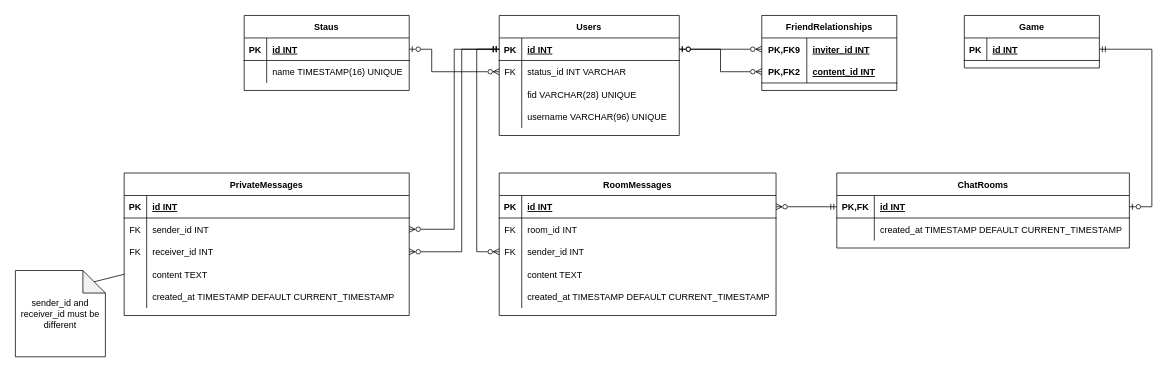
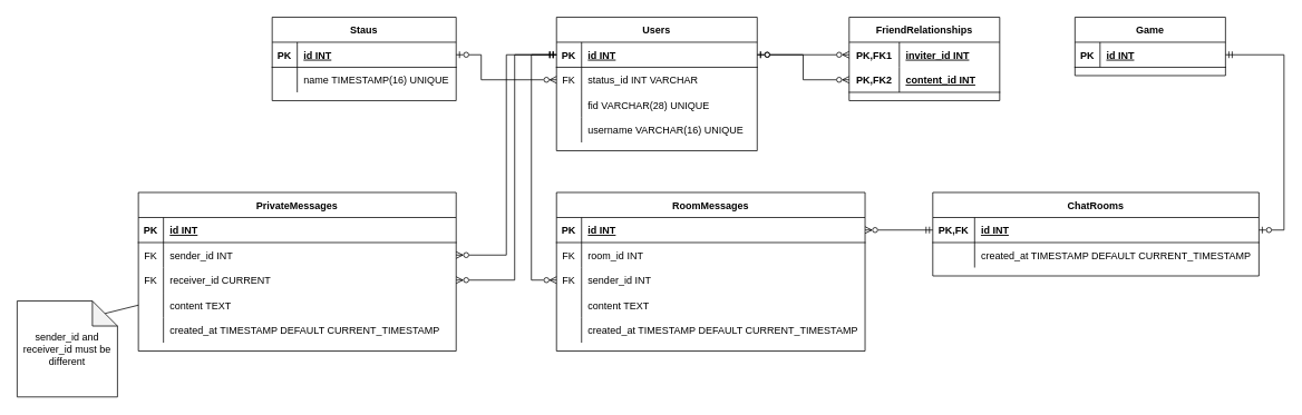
  <mxCell id="0" />
  <mxCell id="1" parent="0" />
  <mxCell id="2" value="Staus" style="shape=table;startSize=30;container=1;collapsible=1;childLayout=tableLayout;fixedRows=1;rowLines=0;fontStyle=1;align=center;resizeLast=1;" parent="1" vertex="1"><mxGeometry x="325" y="20" width="220" height="100" as="geometry" /></mxCell>
  <mxCell id="3" value="" style="shape=tableRow;horizontal=0;startSize=0;swimlaneHead=0;swimlaneBody=0;fillColor=none;collapsible=0;dropTarget=0;points=[[0,0.5],[1,0.5]];portConstraint=eastwest;top=0;left=0;right=0;bottom=1;" parent="2" vertex="1"><mxGeometry y="30" width="220" height="30" as="geometry" /></mxCell>
  <mxCell id="4" value="PK" style="shape=partialRectangle;connectable=0;fillColor=none;top=0;left=0;bottom=0;right=0;fontStyle=1;overflow=hidden;" parent="3" vertex="1"><mxGeometry width="30" height="30" as="geometry"><mxRectangle width="30" height="30" as="alternateBounds" /></mxGeometry></mxCell>
  <mxCell id="5" value="id INT" style="shape=partialRectangle;connectable=0;fillColor=none;top=0;left=0;bottom=0;right=0;align=left;spacingLeft=6;fontStyle=5;overflow=hidden;" parent="3" vertex="1"><mxGeometry x="30" width="190" height="30" as="geometry"><mxRectangle width="190" height="30" as="alternateBounds" /></mxGeometry></mxCell>
  <mxCell id="6" value="" style="shape=tableRow;horizontal=0;startSize=0;swimlaneHead=0;swimlaneBody=0;fillColor=none;collapsible=0;dropTarget=0;points=[[0,0.5],[1,0.5]];portConstraint=eastwest;top=0;left=0;right=0;bottom=0;" parent="2" vertex="1"><mxGeometry y="60" width="220" height="30" as="geometry" /></mxCell>
  <mxCell id="7" value="" style="shape=partialRectangle;connectable=0;fillColor=none;top=0;left=0;bottom=0;right=0;editable=1;overflow=hidden;" parent="6" vertex="1"><mxGeometry width="30" height="30" as="geometry"><mxRectangle width="30" height="30" as="alternateBounds" /></mxGeometry></mxCell>
  <mxCell id="8" value="name TIMESTAMP(16) UNIQUE" style="shape=partialRectangle;connectable=0;fillColor=none;top=0;left=0;bottom=0;right=0;align=left;spacingLeft=6;overflow=hidden;" parent="6" vertex="1"><mxGeometry x="30" width="190" height="30" as="geometry"><mxRectangle width="190" height="30" as="alternateBounds" /></mxGeometry></mxCell>
  <mxCell id="9" value="Users" style="shape=table;startSize=30;container=1;collapsible=1;childLayout=tableLayout;fixedRows=1;rowLines=0;fontStyle=1;align=center;resizeLast=1;" parent="1" vertex="1"><mxGeometry x="665" y="20" width="240" height="160" as="geometry" /></mxCell>
  <mxCell id="10" value="" style="shape=tableRow;horizontal=0;startSize=0;swimlaneHead=0;swimlaneBody=0;fillColor=none;collapsible=0;dropTarget=0;points=[[0,0.5],[1,0.5]];portConstraint=eastwest;top=0;left=0;right=0;bottom=1;" parent="9" vertex="1"><mxGeometry y="30" width="240" height="30" as="geometry" /></mxCell>
  <mxCell id="11" value="PK" style="shape=partialRectangle;connectable=0;fillColor=none;top=0;left=0;bottom=0;right=0;fontStyle=1;overflow=hidden;" parent="10" vertex="1"><mxGeometry width="30" height="30" as="geometry"><mxRectangle width="30" height="30" as="alternateBounds" /></mxGeometry></mxCell>
  <mxCell id="12" value="id INT" style="shape=partialRectangle;connectable=0;fillColor=none;top=0;left=0;bottom=0;right=0;align=left;spacingLeft=6;fontStyle=5;overflow=hidden;" parent="10" vertex="1"><mxGeometry x="30" width="210" height="30" as="geometry"><mxRectangle width="210" height="30" as="alternateBounds" /></mxGeometry></mxCell>
  <mxCell id="13" value="" style="shape=tableRow;horizontal=0;startSize=0;swimlaneHead=0;swimlaneBody=0;fillColor=none;collapsible=0;dropTarget=0;points=[[0,0.5],[1,0.5]];portConstraint=eastwest;top=0;left=0;right=0;bottom=0;" parent="9" vertex="1"><mxGeometry y="60" width="240" height="30" as="geometry" /></mxCell>
  <mxCell id="14" value="FK" style="shape=partialRectangle;connectable=0;fillColor=none;top=0;left=0;bottom=0;right=0;editable=1;overflow=hidden;" parent="13" vertex="1"><mxGeometry width="30" height="30" as="geometry"><mxRectangle width="30" height="30" as="alternateBounds" /></mxGeometry></mxCell>
  <mxCell id="15" value="status_id INT VARCHAR" style="shape=partialRectangle;connectable=0;fillColor=none;top=0;left=0;bottom=0;right=0;align=left;spacingLeft=6;overflow=hidden;" parent="13" vertex="1"><mxGeometry x="30" width="210" height="30" as="geometry"><mxRectangle width="210" height="30" as="alternateBounds" /></mxGeometry></mxCell>
  <mxCell id="16" value="" style="shape=tableRow;horizontal=0;startSize=0;swimlaneHead=0;swimlaneBody=0;fillColor=none;collapsible=0;dropTarget=0;points=[[0,0.5],[1,0.5]];portConstraint=eastwest;top=0;left=0;right=0;bottom=0;" parent="9" vertex="1"><mxGeometry y="90" width="240" height="30" as="geometry" /></mxCell>
  <mxCell id="17" value="" style="shape=partialRectangle;connectable=0;fillColor=none;top=0;left=0;bottom=0;right=0;editable=1;overflow=hidden;" parent="16" vertex="1"><mxGeometry width="30" height="30" as="geometry"><mxRectangle width="30" height="30" as="alternateBounds" /></mxGeometry></mxCell>
  <mxCell id="18" value="fid VARCHAR(28) UNIQUE" style="shape=partialRectangle;connectable=0;fillColor=none;top=0;left=0;bottom=0;right=0;align=left;spacingLeft=6;overflow=hidden;" parent="16" vertex="1"><mxGeometry x="30" width="210" height="30" as="geometry"><mxRectangle width="210" height="30" as="alternateBounds" /></mxGeometry></mxCell>
  <mxCell id="19" value="" style="shape=tableRow;horizontal=0;startSize=0;swimlaneHead=0;swimlaneBody=0;fillColor=none;collapsible=0;dropTarget=0;points=[[0,0.5],[1,0.5]];portConstraint=eastwest;top=0;left=0;right=0;bottom=0;" parent="9" vertex="1"><mxGeometry y="120" width="240" height="30" as="geometry" /></mxCell>
  <mxCell id="20" value="" style="shape=partialRectangle;connectable=0;fillColor=none;top=0;left=0;bottom=0;right=0;editable=1;overflow=hidden;" parent="19" vertex="1"><mxGeometry width="30" height="30" as="geometry"><mxRectangle width="30" height="30" as="alternateBounds" /></mxGeometry></mxCell>
- <mxCell id="21" value="username VARCHAR(96) UNIQUE    " style="shape=partialRectangle;connectable=0;fillColor=none;top=0;left=0;bottom=0;right=0;align=left;spacingLeft=6;overflow=hidden;" parent="19" vertex="1"><mxGeometry x="30" width="210" height="30" as="geometry"><mxRectangle width="210" height="30" as="alternateBounds" /></mxGeometry></mxCell>
+ <mxCell id="21" value="username VARCHAR(16) UNIQUE    " style="shape=partialRectangle;connectable=0;fillColor=none;top=0;left=0;bottom=0;right=0;align=left;spacingLeft=6;overflow=hidden;" parent="19" vertex="1"><mxGeometry x="30" width="210" height="30" as="geometry"><mxRectangle width="210" height="30" as="alternateBounds" /></mxGeometry></mxCell>
  <mxCell id="22" value="PrivateMessages" style="shape=table;startSize=30;container=1;collapsible=1;childLayout=tableLayout;fixedRows=1;rowLines=0;fontStyle=1;align=center;resizeLast=1;" parent="1" vertex="1"><mxGeometry x="165" y="230" width="380" height="190" as="geometry" /></mxCell>
  <mxCell id="23" value="" style="shape=tableRow;horizontal=0;startSize=0;swimlaneHead=0;swimlaneBody=0;fillColor=none;collapsible=0;dropTarget=0;points=[[0,0.5],[1,0.5]];portConstraint=eastwest;top=0;left=0;right=0;bottom=1;" parent="22" vertex="1"><mxGeometry y="30" width="380" height="30" as="geometry" /></mxCell>
  <mxCell id="24" value="PK" style="shape=partialRectangle;connectable=0;fillColor=none;top=0;left=0;bottom=0;right=0;fontStyle=1;overflow=hidden;" parent="23" vertex="1"><mxGeometry width="30" height="30" as="geometry"><mxRectangle width="30" height="30" as="alternateBounds" /></mxGeometry></mxCell>
  <mxCell id="25" value="id INT" style="shape=partialRectangle;connectable=0;fillColor=none;top=0;left=0;bottom=0;right=0;align=left;spacingLeft=6;fontStyle=5;overflow=hidden;" parent="23" vertex="1"><mxGeometry x="30" width="350" height="30" as="geometry"><mxRectangle width="350" height="30" as="alternateBounds" /></mxGeometry></mxCell>
  <mxCell id="26" value="" style="shape=tableRow;horizontal=0;startSize=0;swimlaneHead=0;swimlaneBody=0;fillColor=none;collapsible=0;dropTarget=0;points=[[0,0.5],[1,0.5]];portConstraint=eastwest;top=0;left=0;right=0;bottom=0;" parent="22" vertex="1"><mxGeometry y="60" width="380" height="30" as="geometry" /></mxCell>
  <mxCell id="27" value="FK" style="shape=partialRectangle;connectable=0;fillColor=none;top=0;left=0;bottom=0;right=0;editable=1;overflow=hidden;" parent="26" vertex="1"><mxGeometry width="30" height="30" as="geometry"><mxRectangle width="30" height="30" as="alternateBounds" /></mxGeometry></mxCell>
  <mxCell id="28" value="sender_id INT" style="shape=partialRectangle;connectable=0;fillColor=none;top=0;left=0;bottom=0;right=0;align=left;spacingLeft=6;overflow=hidden;" parent="26" vertex="1"><mxGeometry x="30" width="350" height="30" as="geometry"><mxRectangle width="350" height="30" as="alternateBounds" /></mxGeometry></mxCell>
  <mxCell id="29" value="" style="shape=tableRow;horizontal=0;startSize=0;swimlaneHead=0;swimlaneBody=0;fillColor=none;collapsible=0;dropTarget=0;points=[[0,0.5],[1,0.5]];portConstraint=eastwest;top=0;left=0;right=0;bottom=0;" parent="22" vertex="1"><mxGeometry y="90" width="380" height="30" as="geometry" /></mxCell>
  <mxCell id="30" value="FK" style="shape=partialRectangle;connectable=0;fillColor=none;top=0;left=0;bottom=0;right=0;editable=1;overflow=hidden;" parent="29" vertex="1"><mxGeometry width="30" height="30" as="geometry"><mxRectangle width="30" height="30" as="alternateBounds" /></mxGeometry></mxCell>
- <mxCell id="31" value="receiver_id INT" style="shape=partialRectangle;connectable=0;fillColor=none;top=0;left=0;bottom=0;right=0;align=left;spacingLeft=6;overflow=hidden;" parent="29" vertex="1"><mxGeometry x="30" width="350" height="30" as="geometry"><mxRectangle width="350" height="30" as="alternateBounds" /></mxGeometry></mxCell>
+ <mxCell id="31" value="receiver_id CURRENT" style="shape=partialRectangle;connectable=0;fillColor=none;top=0;left=0;bottom=0;right=0;align=left;spacingLeft=6;overflow=hidden;" parent="29" vertex="1"><mxGeometry x="30" width="350" height="30" as="geometry"><mxRectangle width="350" height="30" as="alternateBounds" /></mxGeometry></mxCell>
  <mxCell id="32" value="" style="shape=tableRow;horizontal=0;startSize=0;swimlaneHead=0;swimlaneBody=0;fillColor=none;collapsible=0;dropTarget=0;points=[[0,0.5],[1,0.5]];portConstraint=eastwest;top=0;left=0;right=0;bottom=0;" parent="22" vertex="1"><mxGeometry y="120" width="380" height="30" as="geometry" /></mxCell>
  <mxCell id="33" value="" style="shape=partialRectangle;connectable=0;fillColor=none;top=0;left=0;bottom=0;right=0;editable=1;overflow=hidden;" parent="32" vertex="1"><mxGeometry width="30" height="30" as="geometry"><mxRectangle width="30" height="30" as="alternateBounds" /></mxGeometry></mxCell>
  <mxCell id="34" value="content TEXT    " style="shape=partialRectangle;connectable=0;fillColor=none;top=0;left=0;bottom=0;right=0;align=left;spacingLeft=6;overflow=hidden;" parent="32" vertex="1"><mxGeometry x="30" width="350" height="30" as="geometry"><mxRectangle width="350" height="30" as="alternateBounds" /></mxGeometry></mxCell>
  <mxCell id="35" value="" style="shape=tableRow;horizontal=0;startSize=0;swimlaneHead=0;swimlaneBody=0;fillColor=none;collapsible=0;dropTarget=0;points=[[0,0.5],[1,0.5]];portConstraint=eastwest;top=0;left=0;right=0;bottom=0;" parent="22" vertex="1"><mxGeometry y="150" width="380" height="30" as="geometry" /></mxCell>
  <mxCell id="36" value="" style="shape=partialRectangle;connectable=0;fillColor=none;top=0;left=0;bottom=0;right=0;editable=1;overflow=hidden;" parent="35" vertex="1"><mxGeometry width="30" height="30" as="geometry"><mxRectangle width="30" height="30" as="alternateBounds" /></mxGeometry></mxCell>
  <mxCell id="37" value="created_at TIMESTAMP DEFAULT CURRENT_TIMESTAMP" style="shape=partialRectangle;connectable=0;fillColor=none;top=0;left=0;bottom=0;right=0;align=left;spacingLeft=6;overflow=hidden;" parent="35" vertex="1"><mxGeometry x="30" width="350" height="30" as="geometry"><mxRectangle width="350" height="30" as="alternateBounds" /></mxGeometry></mxCell>
  <mxCell id="38" value="ChatRooms" style="shape=table;startSize=30;container=1;collapsible=1;childLayout=tableLayout;fixedRows=1;rowLines=0;fontStyle=1;align=center;resizeLast=1;" parent="1" vertex="1"><mxGeometry x="1115" y="230" width="390" height="100" as="geometry" /></mxCell>
  <mxCell id="39" value="" style="shape=tableRow;horizontal=0;startSize=0;swimlaneHead=0;swimlaneBody=0;fillColor=none;collapsible=0;dropTarget=0;points=[[0,0.5],[1,0.5]];portConstraint=eastwest;top=0;left=0;right=0;bottom=1;" parent="38" vertex="1"><mxGeometry y="30" width="390" height="30" as="geometry" /></mxCell>
  <mxCell id="40" value="PK,FK" style="shape=partialRectangle;connectable=0;fillColor=none;top=0;left=0;bottom=0;right=0;fontStyle=1;overflow=hidden;" parent="39" vertex="1"><mxGeometry width="50" height="30" as="geometry"><mxRectangle width="50" height="30" as="alternateBounds" /></mxGeometry></mxCell>
  <mxCell id="41" value="id INT" style="shape=partialRectangle;connectable=0;fillColor=none;top=0;left=0;bottom=0;right=0;align=left;spacingLeft=6;fontStyle=5;overflow=hidden;" parent="39" vertex="1"><mxGeometry x="50" width="340" height="30" as="geometry"><mxRectangle width="340" height="30" as="alternateBounds" /></mxGeometry></mxCell>
  <mxCell id="42" value="" style="shape=tableRow;horizontal=0;startSize=0;swimlaneHead=0;swimlaneBody=0;fillColor=none;collapsible=0;dropTarget=0;points=[[0,0.5],[1,0.5]];portConstraint=eastwest;top=0;left=0;right=0;bottom=0;" parent="38" vertex="1"><mxGeometry y="60" width="390" height="30" as="geometry" /></mxCell>
  <mxCell id="43" value="" style="shape=partialRectangle;connectable=0;fillColor=none;top=0;left=0;bottom=0;right=0;editable=1;overflow=hidden;" parent="42" vertex="1"><mxGeometry width="50" height="30" as="geometry"><mxRectangle width="50" height="30" as="alternateBounds" /></mxGeometry></mxCell>
  <mxCell id="44" value="created_at TIMESTAMP DEFAULT CURRENT_TIMESTAMP" style="shape=partialRectangle;connectable=0;fillColor=none;top=0;left=0;bottom=0;right=0;align=left;spacingLeft=6;overflow=hidden;" parent="42" vertex="1"><mxGeometry x="50" width="340" height="30" as="geometry"><mxRectangle width="340" height="30" as="alternateBounds" /></mxGeometry></mxCell>
  <mxCell id="45" value="Game" style="shape=table;startSize=30;container=1;collapsible=1;childLayout=tableLayout;fixedRows=1;rowLines=0;fontStyle=1;align=center;resizeLast=1;" parent="1" vertex="1"><mxGeometry x="1285" y="20" width="180" height="70" as="geometry" /></mxCell>
  <mxCell id="46" value="" style="shape=tableRow;horizontal=0;startSize=0;swimlaneHead=0;swimlaneBody=0;fillColor=none;collapsible=0;dropTarget=0;points=[[0,0.5],[1,0.5]];portConstraint=eastwest;top=0;left=0;right=0;bottom=1;" parent="45" vertex="1"><mxGeometry y="30" width="180" height="30" as="geometry" /></mxCell>
  <mxCell id="47" value="PK" style="shape=partialRectangle;connectable=0;fillColor=none;top=0;left=0;bottom=0;right=0;fontStyle=1;overflow=hidden;" parent="46" vertex="1"><mxGeometry width="30" height="30" as="geometry"><mxRectangle width="30" height="30" as="alternateBounds" /></mxGeometry></mxCell>
  <mxCell id="48" value="id INT" style="shape=partialRectangle;connectable=0;fillColor=none;top=0;left=0;bottom=0;right=0;align=left;spacingLeft=6;fontStyle=5;overflow=hidden;" parent="46" vertex="1"><mxGeometry x="30" width="150" height="30" as="geometry"><mxRectangle width="150" height="30" as="alternateBounds" /></mxGeometry></mxCell>
  <mxCell id="49" value="RoomMessages" style="shape=table;startSize=30;container=1;collapsible=1;childLayout=tableLayout;fixedRows=1;rowLines=0;fontStyle=1;align=center;resizeLast=1;" parent="1" vertex="1"><mxGeometry x="665" y="230" width="369" height="190" as="geometry" /></mxCell>
  <mxCell id="50" value="" style="shape=tableRow;horizontal=0;startSize=0;swimlaneHead=0;swimlaneBody=0;fillColor=none;collapsible=0;dropTarget=0;points=[[0,0.5],[1,0.5]];portConstraint=eastwest;top=0;left=0;right=0;bottom=1;" parent="49" vertex="1"><mxGeometry y="30" width="369" height="30" as="geometry" /></mxCell>
  <mxCell id="51" value="PK" style="shape=partialRectangle;connectable=0;fillColor=none;top=0;left=0;bottom=0;right=0;fontStyle=1;overflow=hidden;" parent="50" vertex="1"><mxGeometry width="30" height="30" as="geometry"><mxRectangle width="30" height="30" as="alternateBounds" /></mxGeometry></mxCell>
  <mxCell id="52" value="id INT" style="shape=partialRectangle;connectable=0;fillColor=none;top=0;left=0;bottom=0;right=0;align=left;spacingLeft=6;fontStyle=5;overflow=hidden;" parent="50" vertex="1"><mxGeometry x="30" width="339" height="30" as="geometry"><mxRectangle width="339" height="30" as="alternateBounds" /></mxGeometry></mxCell>
  <mxCell id="53" value="" style="shape=tableRow;horizontal=0;startSize=0;swimlaneHead=0;swimlaneBody=0;fillColor=none;collapsible=0;dropTarget=0;points=[[0,0.5],[1,0.5]];portConstraint=eastwest;top=0;left=0;right=0;bottom=0;" parent="49" vertex="1"><mxGeometry y="60" width="369" height="30" as="geometry" /></mxCell>
  <mxCell id="54" value="FK" style="shape=partialRectangle;connectable=0;fillColor=none;top=0;left=0;bottom=0;right=0;editable=1;overflow=hidden;" parent="53" vertex="1"><mxGeometry width="30" height="30" as="geometry"><mxRectangle width="30" height="30" as="alternateBounds" /></mxGeometry></mxCell>
  <mxCell id="55" value="room_id INT" style="shape=partialRectangle;connectable=0;fillColor=none;top=0;left=0;bottom=0;right=0;align=left;spacingLeft=6;overflow=hidden;" parent="53" vertex="1"><mxGeometry x="30" width="339" height="30" as="geometry"><mxRectangle width="339" height="30" as="alternateBounds" /></mxGeometry></mxCell>
  <mxCell id="56" value="" style="shape=tableRow;horizontal=0;startSize=0;swimlaneHead=0;swimlaneBody=0;fillColor=none;collapsible=0;dropTarget=0;points=[[0,0.5],[1,0.5]];portConstraint=eastwest;top=0;left=0;right=0;bottom=0;" parent="49" vertex="1"><mxGeometry y="90" width="369" height="30" as="geometry" /></mxCell>
  <mxCell id="57" value="FK" style="shape=partialRectangle;connectable=0;fillColor=none;top=0;left=0;bottom=0;right=0;editable=1;overflow=hidden;" parent="56" vertex="1"><mxGeometry width="30" height="30" as="geometry"><mxRectangle width="30" height="30" as="alternateBounds" /></mxGeometry></mxCell>
  <mxCell id="58" value="sender_id INT" style="shape=partialRectangle;connectable=0;fillColor=none;top=0;left=0;bottom=0;right=0;align=left;spacingLeft=6;overflow=hidden;" parent="56" vertex="1"><mxGeometry x="30" width="339" height="30" as="geometry"><mxRectangle width="339" height="30" as="alternateBounds" /></mxGeometry></mxCell>
  <mxCell id="59" value="" style="shape=tableRow;horizontal=0;startSize=0;swimlaneHead=0;swimlaneBody=0;fillColor=none;collapsible=0;dropTarget=0;points=[[0,0.5],[1,0.5]];portConstraint=eastwest;top=0;left=0;right=0;bottom=0;" parent="49" vertex="1"><mxGeometry y="120" width="369" height="30" as="geometry" /></mxCell>
  <mxCell id="60" value="" style="shape=partialRectangle;connectable=0;fillColor=none;top=0;left=0;bottom=0;right=0;editable=1;overflow=hidden;" parent="59" vertex="1"><mxGeometry width="30" height="30" as="geometry"><mxRectangle width="30" height="30" as="alternateBounds" /></mxGeometry></mxCell>
  <mxCell id="61" value="content TEXT" style="shape=partialRectangle;connectable=0;fillColor=none;top=0;left=0;bottom=0;right=0;align=left;spacingLeft=6;overflow=hidden;" parent="59" vertex="1"><mxGeometry x="30" width="339" height="30" as="geometry"><mxRectangle width="339" height="30" as="alternateBounds" /></mxGeometry></mxCell>
  <mxCell id="62" value="" style="shape=tableRow;horizontal=0;startSize=0;swimlaneHead=0;swimlaneBody=0;fillColor=none;collapsible=0;dropTarget=0;points=[[0,0.5],[1,0.5]];portConstraint=eastwest;top=0;left=0;right=0;bottom=0;" parent="49" vertex="1"><mxGeometry y="150" width="369" height="30" as="geometry" /></mxCell>
  <mxCell id="63" value="" style="shape=partialRectangle;connectable=0;fillColor=none;top=0;left=0;bottom=0;right=0;editable=1;overflow=hidden;" parent="62" vertex="1"><mxGeometry width="30" height="30" as="geometry"><mxRectangle width="30" height="30" as="alternateBounds" /></mxGeometry></mxCell>
  <mxCell id="64" value="created_at TIMESTAMP DEFAULT CURRENT_TIMESTAMP" style="shape=partialRectangle;connectable=0;fillColor=none;top=0;left=0;bottom=0;right=0;align=left;spacingLeft=6;overflow=hidden;" parent="62" vertex="1"><mxGeometry x="30" width="339" height="30" as="geometry"><mxRectangle width="339" height="30" as="alternateBounds" /></mxGeometry></mxCell>
  <mxCell id="65" value="FriendRelationships" style="shape=table;startSize=30;container=1;collapsible=1;childLayout=tableLayout;fixedRows=1;rowLines=0;fontStyle=1;align=center;resizeLast=1;" parent="1" vertex="1"><mxGeometry x="1015" y="20" width="180" height="100" as="geometry" /></mxCell>
  <mxCell id="66" value="" style="shape=tableRow;horizontal=0;startSize=0;swimlaneHead=0;swimlaneBody=0;fillColor=none;collapsible=0;dropTarget=0;points=[[0,0.5],[1,0.5]];portConstraint=eastwest;top=0;left=0;right=0;bottom=0;" parent="65" vertex="1"><mxGeometry y="30" width="180" height="30" as="geometry" /></mxCell>
- <mxCell id="67" value="PK,FK9" style="shape=partialRectangle;connectable=0;fillColor=none;top=0;left=0;bottom=0;right=0;fontStyle=1;overflow=hidden;" parent="66" vertex="1"><mxGeometry width="60" height="30" as="geometry"><mxRectangle width="60" height="30" as="alternateBounds" /></mxGeometry></mxCell>
+ <mxCell id="67" value="PK,FK1" style="shape=partialRectangle;connectable=0;fillColor=none;top=0;left=0;bottom=0;right=0;fontStyle=1;overflow=hidden;" parent="66" vertex="1"><mxGeometry width="60" height="30" as="geometry"><mxRectangle width="60" height="30" as="alternateBounds" /></mxGeometry></mxCell>
  <mxCell id="68" value="inviter_id INT" style="shape=partialRectangle;connectable=0;fillColor=none;top=0;left=0;bottom=0;right=0;align=left;spacingLeft=6;fontStyle=5;overflow=hidden;" parent="66" vertex="1"><mxGeometry x="60" width="120" height="30" as="geometry"><mxRectangle width="120" height="30" as="alternateBounds" /></mxGeometry></mxCell>
  <mxCell id="69" value="" style="shape=tableRow;horizontal=0;startSize=0;swimlaneHead=0;swimlaneBody=0;fillColor=none;collapsible=0;dropTarget=0;points=[[0,0.5],[1,0.5]];portConstraint=eastwest;top=0;left=0;right=0;bottom=1;" parent="65" vertex="1"><mxGeometry y="60" width="180" height="30" as="geometry" /></mxCell>
  <mxCell id="70" value="PK,FK2" style="shape=partialRectangle;connectable=0;fillColor=none;top=0;left=0;bottom=0;right=0;fontStyle=1;overflow=hidden;" parent="69" vertex="1"><mxGeometry width="60" height="30" as="geometry"><mxRectangle width="60" height="30" as="alternateBounds" /></mxGeometry></mxCell>
  <mxCell id="71" value="content_id INT" style="shape=partialRectangle;connectable=0;fillColor=none;top=0;left=0;bottom=0;right=0;align=left;spacingLeft=6;fontStyle=5;overflow=hidden;" parent="69" vertex="1"><mxGeometry x="60" width="120" height="30" as="geometry"><mxRectangle width="120" height="30" as="alternateBounds" /></mxGeometry></mxCell>
  <mxCell id="72" style="edgeStyle=orthogonalEdgeStyle;rounded=0;orthogonalLoop=1;jettySize=auto;html=1;exitX=1;exitY=0.5;exitDx=0;exitDy=0;entryX=0;entryY=0.5;entryDx=0;entryDy=0;endArrow=ERzeroToMany;endFill=0;startArrow=ERzeroToOne;startFill=0;" parent="1" source="10" target="66" edge="1"><mxGeometry relative="1" as="geometry" /></mxCell>
  <mxCell id="73" style="edgeStyle=orthogonalEdgeStyle;rounded=0;orthogonalLoop=1;jettySize=auto;html=1;exitX=1;exitY=0.5;exitDx=0;exitDy=0;entryX=0;entryY=0.5;entryDx=0;entryDy=0;endArrow=ERzeroToMany;endFill=0;startArrow=ERzeroToOne;startFill=0;" parent="1" source="10" target="69" edge="1"><mxGeometry relative="1" as="geometry" /></mxCell>
  <mxCell id="74" style="edgeStyle=orthogonalEdgeStyle;rounded=0;orthogonalLoop=1;jettySize=auto;html=1;exitX=1;exitY=0.5;exitDx=0;exitDy=0;entryX=0;entryY=0.5;entryDx=0;entryDy=0;startArrow=ERzeroToOne;startFill=0;endArrow=ERzeroToMany;endFill=0;" parent="1" source="3" target="13" edge="1"><mxGeometry relative="1" as="geometry"><Array as="points"><mxPoint x="575" y="65" /><mxPoint x="575" y="95" /></Array></mxGeometry></mxCell>
  <mxCell id="75" style="edgeStyle=orthogonalEdgeStyle;rounded=0;orthogonalLoop=1;jettySize=auto;html=1;exitX=1;exitY=0.5;exitDx=0;exitDy=0;entryX=0;entryY=0.5;entryDx=0;entryDy=0;startArrow=ERzeroToMany;startFill=0;endArrow=ERmandOne;endFill=0;" parent="1" source="26" target="10" edge="1"><mxGeometry relative="1" as="geometry" /></mxCell>
  <mxCell id="76" style="edgeStyle=orthogonalEdgeStyle;rounded=0;orthogonalLoop=1;jettySize=auto;html=1;exitX=1;exitY=0.5;exitDx=0;exitDy=0;entryX=0;entryY=0.5;entryDx=0;entryDy=0;startArrow=ERzeroToMany;startFill=0;endArrow=ERmandOne;endFill=0;" parent="1" source="29" target="10" edge="1"><mxGeometry relative="1" as="geometry"><Array as="points"><mxPoint x="615" y="335" /><mxPoint x="615" y="65" /></Array></mxGeometry></mxCell>
  <mxCell id="77" style="edgeStyle=orthogonalEdgeStyle;rounded=0;orthogonalLoop=1;jettySize=auto;html=1;exitX=0;exitY=0.5;exitDx=0;exitDy=0;entryX=0;entryY=0.5;entryDx=0;entryDy=0;startArrow=ERzeroToMany;startFill=0;endArrow=ERmandOne;endFill=0;" parent="1" source="56" target="10" edge="1"><mxGeometry relative="1" as="geometry"><Array as="points"><mxPoint x="635" y="335" /><mxPoint x="635" y="65" /></Array></mxGeometry></mxCell>
  <mxCell id="78" style="edgeStyle=orthogonalEdgeStyle;rounded=0;orthogonalLoop=1;jettySize=auto;html=1;exitX=1;exitY=0.5;exitDx=0;exitDy=0;entryX=0;entryY=0.5;entryDx=0;entryDy=0;startArrow=ERzeroToMany;startFill=0;endArrow=ERmandOne;endFill=0;" parent="1" source="50" target="39" edge="1"><mxGeometry relative="1" as="geometry" /></mxCell>
  <mxCell id="79" style="edgeStyle=orthogonalEdgeStyle;rounded=0;orthogonalLoop=1;jettySize=auto;html=1;exitX=1;exitY=0.5;exitDx=0;exitDy=0;entryX=1;entryY=0.5;entryDx=0;entryDy=0;startArrow=ERmandOne;startFill=0;endArrow=ERzeroToOne;endFill=0;" parent="1" source="46" target="39" edge="1"><mxGeometry relative="1" as="geometry"><Array as="points"><mxPoint x="1535" y="65" /><mxPoint x="1535" y="275" /></Array></mxGeometry></mxCell>
  <mxCell id="80" style="rounded=0;orthogonalLoop=1;jettySize=auto;html=1;exitX=0;exitY=0;exitDx=105;exitDy=15;exitPerimeter=0;endArrow=none;endFill=0;entryX=0;entryY=0.5;entryDx=0;entryDy=0;" edge="1" parent="1" source="81" target="32"><mxGeometry relative="1" as="geometry" /></mxCell>
  <mxCell id="81" value="sender_id and receiver_id must be different" style="shape=note;whiteSpace=wrap;html=1;backgroundOutline=1;darkOpacity=0.05;" vertex="1" parent="1"><mxGeometry x="20" y="360" width="120" height="115" as="geometry" /></mxCell>
